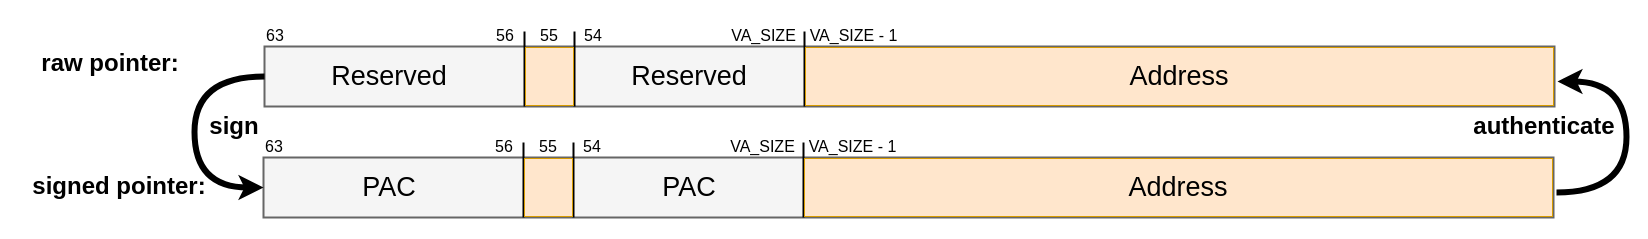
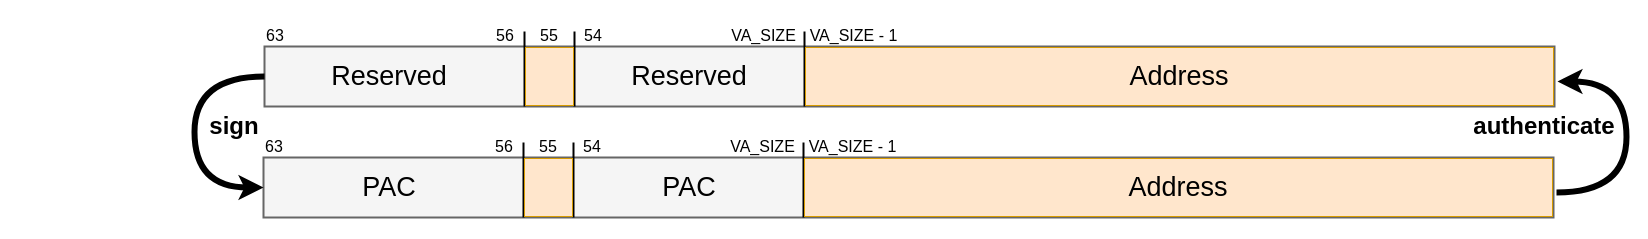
  <mxCell id="0" />
  <mxCell id="1" parent="0" />
  <mxCell id="2" value="" style="group" parent="1" vertex="1" connectable="0"><mxGeometry x="255" y="20" width="1299" height="86" as="geometry" /></mxCell>
  <mxCell id="3" value="" style="rounded=0;whiteSpace=wrap;html=1;fillColor=#f5f5f5;fontColor=#333333;strokeColor=#666666;strokeWidth=2;" parent="2" vertex="1"><mxGeometry x="9" y="26" width="1290" height="60" as="geometry" /></mxCell>
  <mxCell id="4" value="" style="endArrow=none;html=1;strokeWidth=2;" parent="2" edge="1"><mxGeometry width="50" height="50" relative="1" as="geometry"><mxPoint x="269" y="86" as="sourcePoint" /><mxPoint x="269" y="11" as="targetPoint" /></mxGeometry></mxCell>
  <mxCell id="5" value="" style="endArrow=none;html=1;strokeWidth=2;" parent="2" edge="1"><mxGeometry width="50" height="50" relative="1" as="geometry"><mxPoint x="319" y="86" as="sourcePoint" /><mxPoint x="319" y="11" as="targetPoint" /></mxGeometry></mxCell>
  <mxCell id="6" value="" style="endArrow=none;html=1;strokeWidth=2;" parent="2" edge="1"><mxGeometry width="50" height="50" relative="1" as="geometry"><mxPoint x="549" y="86" as="sourcePoint" /><mxPoint x="549" y="11" as="targetPoint" /></mxGeometry></mxCell>
  <mxCell id="7" value="" style="rounded=0;whiteSpace=wrap;html=1;strokeColor=#d79b00;fillColor=#ffe6cc;rotation=0;" parent="2" vertex="1"><mxGeometry x="550" y="27" width="748" height="58" as="geometry" /></mxCell>
  <mxCell id="8" value="&lt;font style=&quot;font-size: 27px;&quot;&gt;Address&lt;/font&gt;" style="text;html=1;align=center;verticalAlign=middle;whiteSpace=wrap;rounded=0;" parent="2" vertex="1"><mxGeometry x="869" y="41" width="110" height="30" as="geometry" /></mxCell>
  <mxCell id="9" value="" style="rounded=0;whiteSpace=wrap;html=1;strokeColor=#d79b00;fillColor=#ffe6cc;rotation=0;" parent="2" vertex="1"><mxGeometry x="270" y="27" width="48" height="58" as="geometry" /></mxCell>
  <mxCell id="10" value="&lt;font&gt;VA_SIZE - 1&lt;/font&gt;" style="text;html=1;align=center;verticalAlign=middle;whiteSpace=wrap;rounded=0;fontSize=16;" parent="2" vertex="1"><mxGeometry x="519" width="159" height="30" as="geometry" /></mxCell>
  <mxCell id="11" value="&lt;font&gt;VA_SIZE&lt;/font&gt;" style="text;html=1;align=center;verticalAlign=middle;whiteSpace=wrap;rounded=0;fontSize=16;" parent="2" vertex="1"><mxGeometry x="429" width="159" height="30" as="geometry" /></mxCell>
  <mxCell id="12" value="&lt;font&gt;54&lt;/font&gt;" style="text;html=1;align=center;verticalAlign=middle;whiteSpace=wrap;rounded=0;fontSize=16;" parent="2" vertex="1"><mxGeometry x="318" width="40" height="30" as="geometry" /></mxCell>
  <mxCell id="13" value="&lt;font&gt;55&lt;/font&gt;" style="text;html=1;align=center;verticalAlign=middle;whiteSpace=wrap;rounded=0;fontSize=16;" parent="2" vertex="1"><mxGeometry x="274" width="40" height="30" as="geometry" /></mxCell>
  <mxCell id="14" value="&lt;font&gt;56&lt;/font&gt;" style="text;html=1;align=center;verticalAlign=middle;whiteSpace=wrap;rounded=0;fontSize=16;" parent="2" vertex="1"><mxGeometry x="230" width="40" height="30" as="geometry" /></mxCell>
  <mxCell id="15" value="&lt;font&gt;63&lt;/font&gt;" style="text;html=1;align=center;verticalAlign=middle;whiteSpace=wrap;rounded=0;fontSize=16;" parent="2" vertex="1"><mxGeometry width="40" height="30" as="geometry" /></mxCell>
  <mxCell id="16" value="&lt;font style=&quot;font-size: 27px;&quot;&gt;Reserved&lt;/font&gt;" style="text;html=1;align=center;verticalAlign=middle;whiteSpace=wrap;rounded=0;" parent="2" vertex="1"><mxGeometry x="79" y="41" width="110" height="30" as="geometry" /></mxCell>
  <mxCell id="17" value="&lt;font style=&quot;font-size: 27px;&quot;&gt;Reserved&lt;/font&gt;" style="text;html=1;align=center;verticalAlign=middle;whiteSpace=wrap;rounded=0;" parent="2" vertex="1"><mxGeometry x="379" y="41" width="110" height="30" as="geometry" /></mxCell>
  <mxCell id="18" value="" style="group" parent="1" vertex="1" connectable="0"><mxGeometry x="254" y="131" width="1299" height="86" as="geometry" /></mxCell>
  <mxCell id="19" value="" style="rounded=0;whiteSpace=wrap;html=1;fillColor=#f5f5f5;fontColor=#333333;strokeColor=#666666;strokeWidth=2;" parent="18" vertex="1"><mxGeometry x="9" y="26" width="1290" height="60" as="geometry" /></mxCell>
  <mxCell id="20" value="" style="endArrow=none;html=1;strokeWidth=2;" parent="18" edge="1"><mxGeometry width="50" height="50" relative="1" as="geometry"><mxPoint x="269" y="86" as="sourcePoint" /><mxPoint x="269" y="11" as="targetPoint" /></mxGeometry></mxCell>
  <mxCell id="21" value="" style="endArrow=none;html=1;strokeWidth=2;" parent="18" edge="1"><mxGeometry width="50" height="50" relative="1" as="geometry"><mxPoint x="319" y="86" as="sourcePoint" /><mxPoint x="319" y="11" as="targetPoint" /></mxGeometry></mxCell>
  <mxCell id="22" value="" style="endArrow=none;html=1;strokeWidth=2;" parent="18" edge="1"><mxGeometry width="50" height="50" relative="1" as="geometry"><mxPoint x="549" y="86" as="sourcePoint" /><mxPoint x="549" y="11" as="targetPoint" /></mxGeometry></mxCell>
  <mxCell id="23" value="" style="rounded=0;whiteSpace=wrap;html=1;strokeColor=#d79b00;fillColor=#ffe6cc;rotation=0;" parent="18" vertex="1"><mxGeometry x="550" y="27" width="748" height="58" as="geometry" /></mxCell>
  <mxCell id="24" value="&lt;font style=&quot;font-size: 27px;&quot;&gt;Address&lt;/font&gt;" style="text;html=1;align=center;verticalAlign=middle;whiteSpace=wrap;rounded=0;" parent="18" vertex="1"><mxGeometry x="869" y="41" width="110" height="30" as="geometry" /></mxCell>
  <mxCell id="25" value="" style="rounded=0;whiteSpace=wrap;html=1;strokeColor=#d79b00;fillColor=#ffe6cc;rotation=0;" parent="18" vertex="1"><mxGeometry x="270" y="27" width="48" height="58" as="geometry" /></mxCell>
  <mxCell id="26" value="&lt;font&gt;VA_SIZE - 1&lt;/font&gt;" style="text;html=1;align=center;verticalAlign=middle;whiteSpace=wrap;rounded=0;fontSize=16;" parent="18" vertex="1"><mxGeometry x="519" width="159" height="30" as="geometry" /></mxCell>
  <mxCell id="27" value="&lt;font&gt;VA_SIZE&lt;/font&gt;" style="text;html=1;align=center;verticalAlign=middle;whiteSpace=wrap;rounded=0;fontSize=16;" parent="18" vertex="1"><mxGeometry x="429" width="159" height="30" as="geometry" /></mxCell>
  <mxCell id="28" value="&lt;font&gt;54&lt;/font&gt;" style="text;html=1;align=center;verticalAlign=middle;whiteSpace=wrap;rounded=0;fontSize=16;" parent="18" vertex="1"><mxGeometry x="318" width="40" height="30" as="geometry" /></mxCell>
  <mxCell id="29" value="&lt;font&gt;55&lt;/font&gt;" style="text;html=1;align=center;verticalAlign=middle;whiteSpace=wrap;rounded=0;fontSize=16;" parent="18" vertex="1"><mxGeometry x="274" width="40" height="30" as="geometry" /></mxCell>
  <mxCell id="30" value="&lt;font&gt;56&lt;/font&gt;" style="text;html=1;align=center;verticalAlign=middle;whiteSpace=wrap;rounded=0;fontSize=16;" parent="18" vertex="1"><mxGeometry x="230" width="40" height="30" as="geometry" /></mxCell>
  <mxCell id="31" value="&lt;font&gt;63&lt;/font&gt;" style="text;html=1;align=center;verticalAlign=middle;whiteSpace=wrap;rounded=0;fontSize=16;" parent="18" vertex="1"><mxGeometry width="40" height="30" as="geometry" /></mxCell>
  <mxCell id="32" value="&lt;font style=&quot;font-size: 27px;&quot;&gt;PAC&lt;/font&gt;" style="text;html=1;align=center;verticalAlign=middle;whiteSpace=wrap;rounded=0;" parent="18" vertex="1"><mxGeometry x="80" y="41" width="110" height="30" as="geometry" /></mxCell>
  <mxCell id="33" value="&lt;font style=&quot;font-size: 27px;&quot;&gt;PAC&lt;/font&gt;" style="text;html=1;align=center;verticalAlign=middle;whiteSpace=wrap;rounded=0;" parent="18" vertex="1"><mxGeometry x="380" y="41" width="110" height="30" as="geometry" /></mxCell>
  <mxCell id="34" value="" style="curved=1;endArrow=classic;html=1;edgeStyle=orthogonalEdgeStyle;exitX=0;exitY=0.5;exitDx=0;exitDy=0;entryX=0;entryY=0.5;entryDx=0;entryDy=0;strokeWidth=6;" parent="1" source="3" target="19" edge="1"><mxGeometry width="50" height="50" relative="1" as="geometry"><mxPoint x="194" y="231" as="sourcePoint" /><mxPoint x="104" y="141" as="targetPoint" /><Array as="points"><mxPoint x="194" y="76" /><mxPoint x="194" y="187" /></Array></mxGeometry></mxCell>
  <mxCell id="35" value="" style="curved=1;endArrow=classic;html=1;edgeStyle=orthogonalEdgeStyle;exitX=0;exitY=0.5;exitDx=0;exitDy=0;entryX=0;entryY=0.5;entryDx=0;entryDy=0;strokeWidth=6;" parent="1" edge="1"><mxGeometry width="50" height="50" relative="1" as="geometry"><mxPoint x="1556" y="192" as="sourcePoint" /><mxPoint x="1557" y="81" as="targetPoint" /><Array as="points"><mxPoint x="1626" y="192" /><mxPoint x="1626" y="81" /></Array></mxGeometry></mxCell>
  <mxCell id="36" value="&lt;font style=&quot;font-size: 24px;&quot;&gt;&lt;b&gt;sign&lt;/b&gt;&lt;/font&gt;" style="text;html=1;align=center;verticalAlign=middle;whiteSpace=wrap;rounded=0;" parent="1" vertex="1"><mxGeometry x="204" y="111" width="60" height="30" as="geometry" /></mxCell>
  <mxCell id="37" value="&lt;font style=&quot;font-size: 24px;&quot;&gt;&lt;b&gt;authenticate&lt;/b&gt;&lt;/font&gt;" style="text;html=1;align=center;verticalAlign=middle;whiteSpace=wrap;rounded=0;" parent="1" vertex="1"><mxGeometry x="1474" y="111" width="140" height="30" as="geometry" /></mxCell>
- <mxCell id="38" value="&lt;font style=&quot;font-size: 24px;&quot;&gt;&lt;b&gt;raw pointer:&lt;/b&gt;&lt;/font&gt;" style="text;html=1;align=center;verticalAlign=middle;whiteSpace=wrap;rounded=0;" vertex="1" parent="1"><mxGeometry x="20" y="48" width="180" height="30" as="geometry" /></mxCell>
- <mxCell id="39" value="&lt;font style=&quot;font-size: 24px;&quot;&gt;&lt;b&gt;signed pointer:&lt;/b&gt;&lt;/font&gt;" style="text;html=1;align=center;verticalAlign=middle;whiteSpace=wrap;rounded=0;" vertex="1" parent="1"><mxGeometry x="29" y="171" width="180" height="30" as="geometry" /></mxCell>
